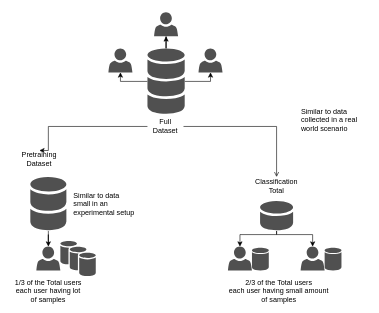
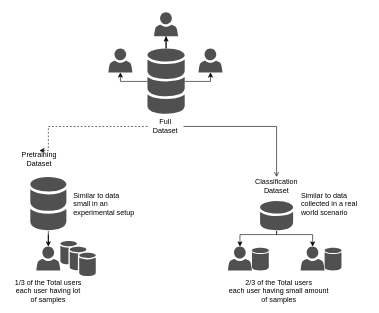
  <mxCell id="0" />
  <mxCell id="1" parent="0" />
- <mxCell id="2" value="" style="edgeStyle=orthogonalEdgeStyle;rounded=0;orthogonalLoop=1;jettySize=auto;html=1;entryX=0.5;entryY=0;entryDx=0;entryDy=0;" edge="1" parent="1" source="3" target="11"><mxGeometry relative="1" as="geometry"><mxPoint x="80" y="300" as="targetPoint" /><Array as="points"><mxPoint x="80" y="210" /></Array></mxGeometry></mxCell>
+ <mxCell id="2" value="" style="edgeStyle=orthogonalEdgeStyle;rounded=0;orthogonalLoop=1;jettySize=auto;html=1;entryX=0.5;entryY=0;entryDx=0;entryDy=0;dashed=1;" edge="1" parent="1" source="3" target="11"><mxGeometry relative="1" as="geometry"><mxPoint x="80" y="300" as="targetPoint" /><Array as="points"><mxPoint x="80" y="210" /></Array></mxGeometry></mxCell>
  <mxCell id="3" value="Full Dataset" style="text;html=1;strokeColor=none;fillColor=none;align=center;verticalAlign=middle;whiteSpace=wrap;rounded=0;" vertex="1" parent="1"><mxGeometry x="245" y="190" width="60" height="40" as="geometry" /></mxCell>
  <mxCell id="4" style="edgeStyle=orthogonalEdgeStyle;rounded=0;orthogonalLoop=1;jettySize=auto;html=1;startArrow=none;startFill=0;endArrow=classic;endFill=1;" edge="1" parent="1" source="5" target="16"><mxGeometry relative="1" as="geometry" /></mxCell>
  <mxCell id="5" value="" style="sketch=0;shadow=0;dashed=0;html=1;strokeColor=none;fillColor=#505050;labelPosition=center;verticalLabelPosition=bottom;verticalAlign=top;outlineConnect=0;align=center;shape=mxgraph.office.databases.database_mini_2;" vertex="1" parent="1"><mxGeometry x="50" y="294" width="60" height="90" as="geometry" /></mxCell>
  <mxCell id="6" value="" style="sketch=0;pointerEvents=1;shadow=0;dashed=0;html=1;strokeColor=none;fillColor=#505050;labelPosition=center;verticalLabelPosition=bottom;verticalAlign=top;outlineConnect=0;align=center;shape=mxgraph.office.users.user;" vertex="1" parent="1"><mxGeometry x="180" y="80" width="40" height="40" as="geometry" /></mxCell>
  <mxCell id="7" style="edgeStyle=orthogonalEdgeStyle;rounded=0;orthogonalLoop=1;jettySize=auto;html=1;" edge="1" parent="1" source="10" target="6"><mxGeometry relative="1" as="geometry"><Array as="points"><mxPoint x="200" y="135" /></Array></mxGeometry></mxCell>
  <mxCell id="8" style="edgeStyle=orthogonalEdgeStyle;rounded=0;orthogonalLoop=1;jettySize=auto;html=1;" edge="1" parent="1" source="10" target="17"><mxGeometry relative="1" as="geometry"><Array as="points"><mxPoint x="350" y="135" /></Array></mxGeometry></mxCell>
  <mxCell id="9" style="edgeStyle=orthogonalEdgeStyle;rounded=0;orthogonalLoop=1;jettySize=auto;html=1;" edge="1" parent="1" source="10" target="15"><mxGeometry relative="1" as="geometry" /></mxCell>
  <mxCell id="10" value="" style="sketch=0;shadow=0;dashed=0;html=1;strokeColor=none;fillColor=#505050;labelPosition=center;verticalLabelPosition=bottom;verticalAlign=top;outlineConnect=0;align=center;shape=mxgraph.office.databases.database_mini_3;" vertex="1" parent="1"><mxGeometry x="245" y="80" width="62" height="110" as="geometry" /></mxCell>
  <mxCell id="11" value="Pretraining Dataset" style="text;html=1;strokeColor=none;fillColor=none;align=center;verticalAlign=middle;whiteSpace=wrap;rounded=0;" vertex="1" parent="1"><mxGeometry x="35" y="250" width="60" height="30" as="geometry" /></mxCell>
  <mxCell id="12" style="edgeStyle=orthogonalEdgeStyle;rounded=0;orthogonalLoop=1;jettySize=auto;html=1;startArrow=none;startFill=0;endArrow=classic;endFill=1;" edge="1" parent="1" source="14" target="21"><mxGeometry relative="1" as="geometry"><Array as="points"><mxPoint x="460" y="390" /><mxPoint x="399" y="390" /></Array></mxGeometry></mxCell>
  <mxCell id="13" style="edgeStyle=orthogonalEdgeStyle;rounded=0;orthogonalLoop=1;jettySize=auto;html=1;startArrow=none;startFill=0;endArrow=classic;endFill=1;" edge="1" parent="1" source="14" target="22"><mxGeometry relative="1" as="geometry"><Array as="points"><mxPoint x="460" y="390" /><mxPoint x="520" y="390" /></Array></mxGeometry></mxCell>
  <mxCell id="14" value="" style="sketch=0;shadow=0;dashed=0;html=1;strokeColor=none;fillColor=#505050;labelPosition=center;verticalLabelPosition=bottom;verticalAlign=top;outlineConnect=0;align=center;shape=mxgraph.office.databases.database_mini_1;" vertex="1" parent="1"><mxGeometry x="432.5" y="334" width="55" height="50" as="geometry" /></mxCell>
  <mxCell id="15" value="" style="sketch=0;pointerEvents=1;shadow=0;dashed=0;html=1;strokeColor=none;fillColor=#505050;labelPosition=center;verticalLabelPosition=bottom;verticalAlign=top;outlineConnect=0;align=center;shape=mxgraph.office.users.user;" vertex="1" parent="1"><mxGeometry x="256" y="20" width="40" height="40" as="geometry" /></mxCell>
  <mxCell id="16" value="" style="sketch=0;pointerEvents=1;shadow=0;dashed=0;html=1;strokeColor=none;fillColor=#505050;labelPosition=center;verticalLabelPosition=bottom;verticalAlign=top;outlineConnect=0;align=center;shape=mxgraph.office.users.user;" vertex="1" parent="1"><mxGeometry x="60" y="410" width="40" height="40" as="geometry" /></mxCell>
  <mxCell id="17" value="" style="sketch=0;pointerEvents=1;shadow=0;dashed=0;html=1;strokeColor=none;fillColor=#505050;labelPosition=center;verticalLabelPosition=bottom;verticalAlign=top;outlineConnect=0;align=center;shape=mxgraph.office.users.user;" vertex="1" parent="1"><mxGeometry x="330" y="80" width="40" height="40" as="geometry" /></mxCell>
  <mxCell id="18" value="1/3 of the Total users&lt;br&gt;each user having lot of samples" style="text;html=1;strokeColor=none;fillColor=none;align=center;verticalAlign=middle;whiteSpace=wrap;rounded=0;" vertex="1" parent="1"><mxGeometry x="20" y="469" width="120" height="30" as="geometry" /></mxCell>
- <mxCell id="19" value="Classification Total" style="text;html=1;strokeColor=none;fillColor=none;align=center;verticalAlign=middle;whiteSpace=wrap;rounded=0;" vertex="1" parent="1"><mxGeometry x="430" y="294" width="60" height="30" as="geometry" /></mxCell>
+ <mxCell id="19" value="Classification Dataset" style="text;html=1;strokeColor=none;fillColor=none;align=center;verticalAlign=middle;whiteSpace=wrap;rounded=0;" vertex="1" parent="1"><mxGeometry x="430" y="294" width="60" height="30" as="geometry" /></mxCell>
  <mxCell id="20" value="" style="edgeStyle=orthogonalEdgeStyle;rounded=0;orthogonalLoop=1;jettySize=auto;html=1;endArrow=open;startArrow=none;startFill=0;endFill=1;" edge="1" parent="1" source="3" target="19"><mxGeometry relative="1" as="geometry"><mxPoint x="305" y="210.03" as="sourcePoint" /><mxPoint x="457.485" y="314" as="targetPoint" /></mxGeometry></mxCell>
  <mxCell id="21" value="" style="sketch=0;pointerEvents=1;shadow=0;dashed=0;html=1;strokeColor=none;fillColor=#505050;labelPosition=center;verticalLabelPosition=bottom;verticalAlign=top;outlineConnect=0;align=center;shape=mxgraph.office.users.user;" vertex="1" parent="1"><mxGeometry x="379" y="410" width="40" height="40" as="geometry" /></mxCell>
  <mxCell id="22" value="" style="sketch=0;pointerEvents=1;shadow=0;dashed=0;html=1;strokeColor=none;fillColor=#505050;labelPosition=center;verticalLabelPosition=bottom;verticalAlign=top;outlineConnect=0;align=center;shape=mxgraph.office.users.user;" vertex="1" parent="1"><mxGeometry x="500" y="410" width="40" height="40" as="geometry" /></mxCell>
  <mxCell id="23" value="2/3 of the Total users&lt;br&gt;each user having small amount of samples" style="text;html=1;strokeColor=none;fillColor=none;align=center;verticalAlign=middle;whiteSpace=wrap;rounded=0;" vertex="1" parent="1"><mxGeometry x="379" y="469" width="170" height="30" as="geometry" /></mxCell>
  <mxCell id="24" value="" style="sketch=0;shadow=0;dashed=0;html=1;strokeColor=none;fillColor=#505050;labelPosition=center;verticalLabelPosition=bottom;verticalAlign=top;outlineConnect=0;align=center;shape=mxgraph.office.databases.database_availability_group;" vertex="1" parent="1"><mxGeometry x="100" y="400.5" width="59" height="59" as="geometry" /></mxCell>
  <mxCell id="25" value="" style="sketch=0;shadow=0;dashed=0;html=1;strokeColor=none;fillColor=#505050;labelPosition=center;verticalLabelPosition=bottom;verticalAlign=top;outlineConnect=0;align=center;shape=mxgraph.office.databases.database;" vertex="1" parent="1"><mxGeometry x="419" y="412" width="28" height="38" as="geometry" /></mxCell>
  <mxCell id="26" value="" style="sketch=0;shadow=0;dashed=0;html=1;strokeColor=none;fillColor=#505050;labelPosition=center;verticalLabelPosition=bottom;verticalAlign=top;outlineConnect=0;align=center;shape=mxgraph.office.databases.database;" vertex="1" parent="1"><mxGeometry x="540" y="412" width="28" height="38" as="geometry" /></mxCell>
  <mxCell id="27" value="Similar to data small in an experimental setup" style="text;html=1;strokeColor=none;fillColor=none;align=left;verticalAlign=middle;whiteSpace=wrap;rounded=0;" vertex="1" parent="1"><mxGeometry x="120" y="324" width="110" height="30" as="geometry" /></mxCell>
- <mxCell id="28" value="Similar to data collected in a real world scenario" style="text;html=1;strokeColor=none;fillColor=none;align=left;verticalAlign=middle;whiteSpace=wrap;rounded=0;" vertex="1" parent="1"><mxGeometry x="499" y="184" width="110" height="30" as="geometry" /></mxCell>
+ <mxCell id="28" value="Similar to data collected in a real world scenario" style="text;html=1;strokeColor=none;fillColor=none;align=left;verticalAlign=middle;whiteSpace=wrap;rounded=0;" vertex="1" parent="1"><mxGeometry x="499" y="324" width="110" height="30" as="geometry" /></mxCell>
